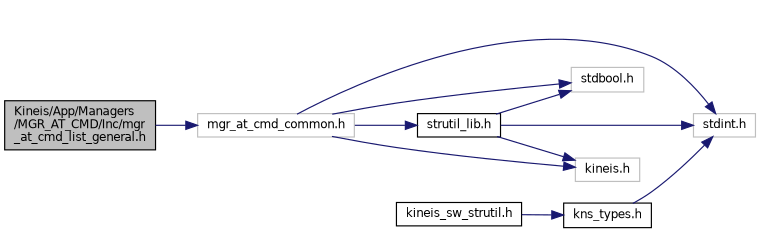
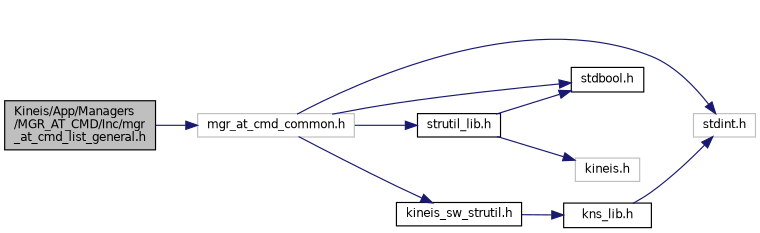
  digraph {
    rankdir=LR
    node [color=black fillcolor=white fontname=Helvetica fontsize=10 shape=record style=filled]
    edge [color=midnightblue fontname=Helvetica fontsize=10 labelfontname=Helvetica labelfontsize=10 style=solid]
    n1 [fillcolor=grey75 fontcolor=black height=0.2 label="Kineis/App/Managers\l/MGR_AT_CMD/Inc/mgr\l_at_cmd_list_general.h" width=0.4]
    n2 [color=grey75 height=0.2 label="mgr_at_cmd_common.h" width=0.4]
    n3 [color=grey75 height=0.2 label="stdint.h" width=0.4]
-   n4 [color=grey75 height=0.2 label="stdbool.h" width=0.4]
+   n4 [height=0.2 label="stdbool.h" width=0.4]
    n5 [height=0.2 label="strutil_lib.h" width=0.4]
    n6 [height=0.2 label="kineis_sw_strutil.h" width=0.4]
    n7 [color=grey75 height=0.2 label="kineis.h" width=0.4]
-   n8 [height=0.2 label="kns_types.h" width=0.4]
+   n8 [height=0.2 label="kns_lib.h" width=0.4]
    n1 -> n2
    n2 -> n3
    n2 -> n4
    n2 -> n5
-   n2 -> n7
-   n5 -> n3
+   n2 -> n6
    n5 -> n4
    n5 -> n7
    n6 -> n8
    n8 -> n3
  }
